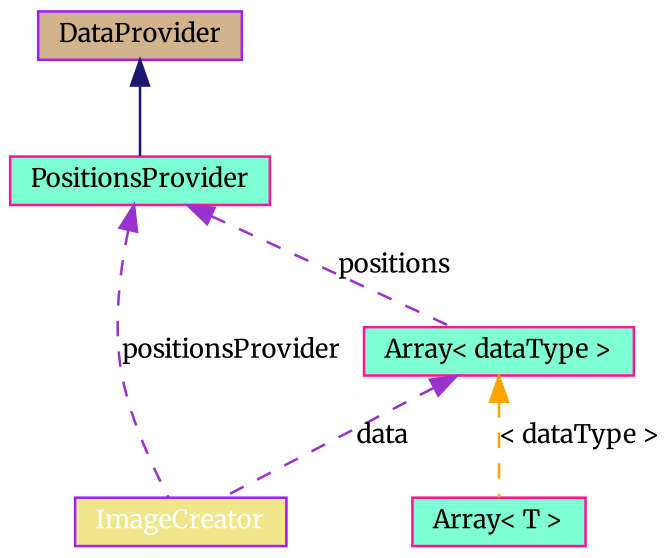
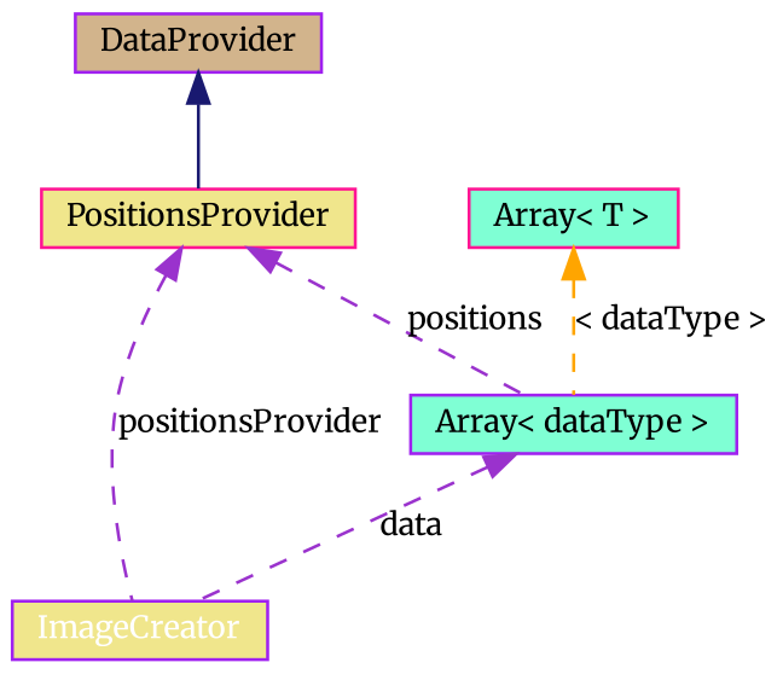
  digraph {
    fontname=Merriweather
    node [color=deeppink fillcolor=khaki fontname=Merriweather fontsize=10 shape=record style=filled]
    edge [color=darkorchid3 dir=back fontname=Merriweather fontsize=10 labelfontname=Helvetica labelfontsize=10 style=dashed]
    n1 [color=purple fontcolor=white height=0.2 label=ImageCreator width=0.4]
-   n2 [fillcolor=aquamarine height=0.2 label="Array\< dataType \>" width=0.4]
-   n3 [fillcolor=aquamarine height=0.2 label=PositionsProvider width=0.4]
+   n2 [color=purple fillcolor=aquamarine height=0.2 label="Array\< dataType \>" width=0.4]
+   n3 [height=0.2 label=PositionsProvider width=0.4]
    n4 [fillcolor=aquamarine height=0.2 label="Array\< T \>" width=0.4]
    n5 [color=purple fillcolor=tan height=0.2 label=DataProvider width=0.4]
    n2 -> n1 [label=data]
    n3 -> n1 [label=positionsProvider]
    n3 -> n2 [label=positions]
-   n2 -> n4 [color=orange label="\< dataType \>"]
+   n4 -> n2 [color=orange label="\< dataType \>"]
    n5 -> n3 [color=midnightblue style=solid]
  }
